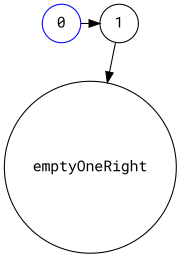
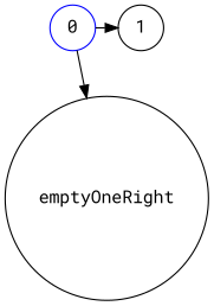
  digraph {
    fontname="Roboto Mono"
    node [fontname="Roboto Mono" shape=circle]
    edge [fontname="Roboto Mono"]
    n1 [label=1]
    n2 [color=blue label=0]
    emptyOneRight
    subgraph sub_1 {
      rank=same
      n1
      n2
    }
-   n1 -> emptyOneRight
+   n2 -> emptyOneRight
    n2 -> n1
  }
